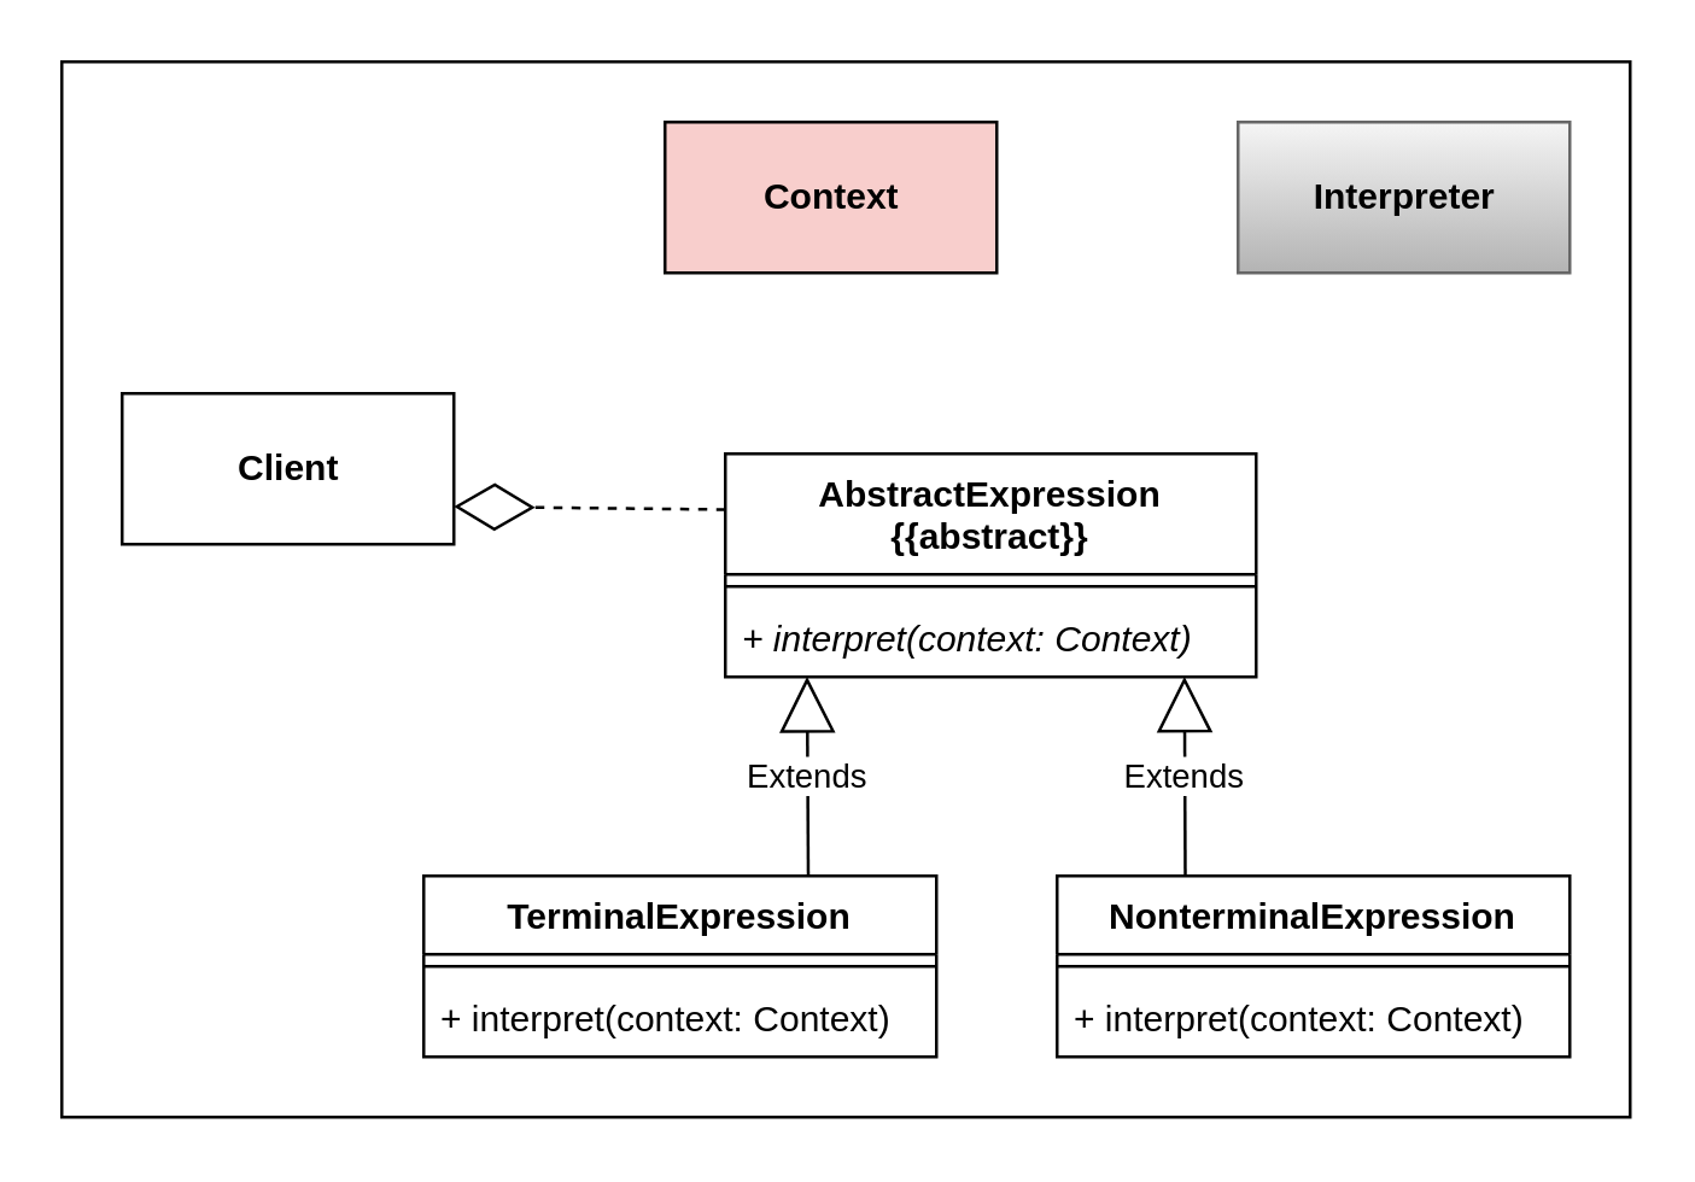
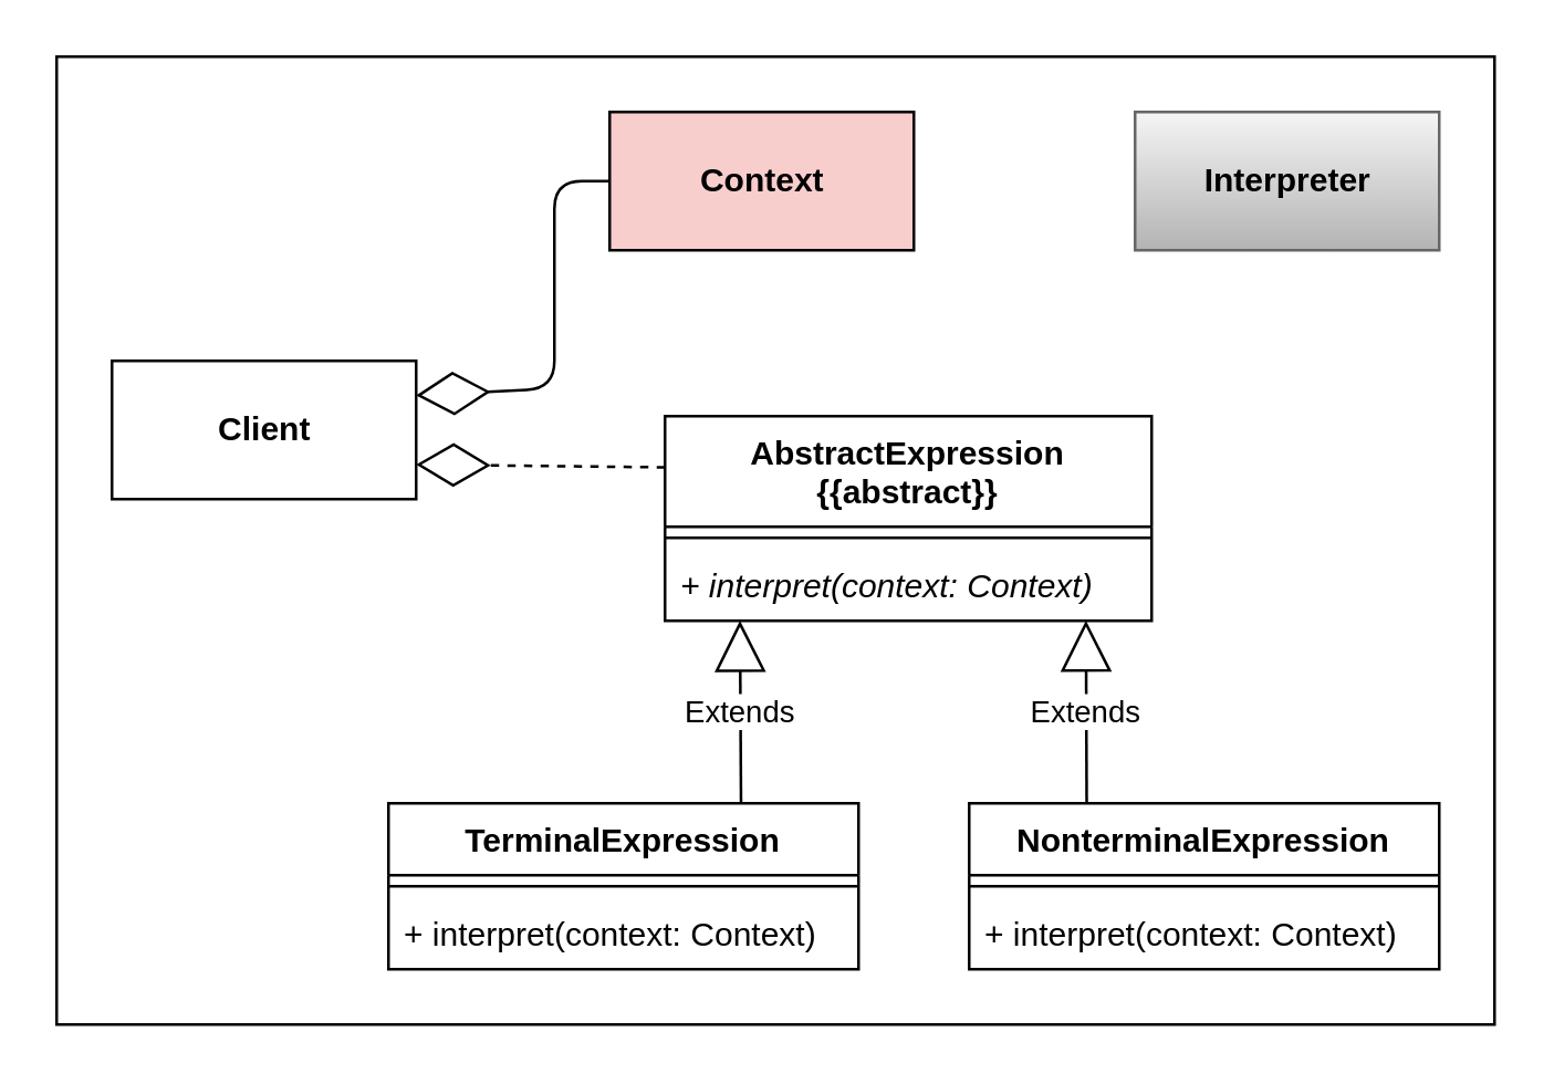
  <mxCell id="0" />
  <mxCell id="1" parent="0" />
  <mxCell id="2" value="" style="rounded=0;whiteSpace=wrap;html=1;" vertex="1" parent="1"><mxGeometry x="20" y="20" width="520" height="350" as="geometry" /></mxCell>
  <mxCell id="3" value="AbstractExpression&#10;{{abstract}}" style="swimlane;fontStyle=1;align=center;verticalAlign=top;childLayout=stackLayout;horizontal=1;startSize=40;horizontalStack=0;resizeParent=1;resizeParentMax=0;resizeLast=0;collapsible=1;marginBottom=0;" vertex="1" parent="1"><mxGeometry x="240" y="150" width="176" height="74" as="geometry" /></mxCell>
  <mxCell id="4" value="" style="line;strokeWidth=1;fillColor=none;align=left;verticalAlign=middle;spacingTop=-1;spacingLeft=3;spacingRight=3;rotatable=0;labelPosition=right;points=[];portConstraint=eastwest;" vertex="1" parent="3"><mxGeometry y="40" width="176" height="8" as="geometry" /></mxCell>
  <mxCell id="5" value="+ interpret(context: Context)" style="text;strokeColor=none;fillColor=none;align=left;verticalAlign=top;spacingLeft=4;spacingRight=4;overflow=hidden;rotatable=0;points=[[0,0.5],[1,0.5]];portConstraint=eastwest;fontStyle=2" vertex="1" parent="3"><mxGeometry y="48" width="176" height="26" as="geometry" /></mxCell>
  <mxCell id="6" value="TerminalExpression" style="swimlane;fontStyle=1;align=center;verticalAlign=top;childLayout=stackLayout;horizontal=1;startSize=26;horizontalStack=0;resizeParent=1;resizeParentMax=0;resizeLast=0;collapsible=1;marginBottom=0;" vertex="1" parent="1"><mxGeometry x="140" y="290" width="170" height="60" as="geometry" /></mxCell>
  <mxCell id="7" value="" style="line;strokeWidth=1;fillColor=none;align=left;verticalAlign=middle;spacingTop=-1;spacingLeft=3;spacingRight=3;rotatable=0;labelPosition=right;points=[];portConstraint=eastwest;" vertex="1" parent="6"><mxGeometry y="26" width="170" height="8" as="geometry" /></mxCell>
  <mxCell id="8" value="+ interpret(context: Context)" style="text;strokeColor=none;fillColor=none;align=left;verticalAlign=top;spacingLeft=4;spacingRight=4;overflow=hidden;rotatable=0;points=[[0,0.5],[1,0.5]];portConstraint=eastwest;" vertex="1" parent="6"><mxGeometry y="34" width="170" height="26" as="geometry" /></mxCell>
  <mxCell id="9" value="NonterminalExpression" style="swimlane;fontStyle=1;align=center;verticalAlign=top;childLayout=stackLayout;horizontal=1;startSize=26;horizontalStack=0;resizeParent=1;resizeParentMax=0;resizeLast=0;collapsible=1;marginBottom=0;" vertex="1" parent="1"><mxGeometry x="350" y="290" width="170" height="60" as="geometry" /></mxCell>
  <mxCell id="10" value="" style="line;strokeWidth=1;fillColor=none;align=left;verticalAlign=middle;spacingTop=-1;spacingLeft=3;spacingRight=3;rotatable=0;labelPosition=right;points=[];portConstraint=eastwest;" vertex="1" parent="9"><mxGeometry y="26" width="170" height="8" as="geometry" /></mxCell>
  <mxCell id="11" value="+ interpret(context: Context)" style="text;strokeColor=none;fillColor=none;align=left;verticalAlign=top;spacingLeft=4;spacingRight=4;overflow=hidden;rotatable=0;points=[[0,0.5],[1,0.5]];portConstraint=eastwest;" vertex="1" parent="9"><mxGeometry y="34" width="170" height="26" as="geometry" /></mxCell>
  <mxCell id="12" value="Extends" style="endArrow=block;endSize=16;endFill=0;html=1;exitX=0.75;exitY=0;exitDx=0;exitDy=0;entryX=0.154;entryY=0.997;entryDx=0;entryDy=0;entryPerimeter=0;" edge="1" parent="1" source="6" target="5"><mxGeometry width="160" relative="1" as="geometry"><mxPoint x="130" y="480" as="sourcePoint" /><mxPoint x="300" y="240" as="targetPoint" /></mxGeometry></mxCell>
  <mxCell id="13" value="Extends" style="endArrow=block;endSize=16;endFill=0;html=1;exitX=0.25;exitY=0;exitDx=0;exitDy=0;entryX=0.865;entryY=0.995;entryDx=0;entryDy=0;entryPerimeter=0;" edge="1" parent="1" source="9" target="5"><mxGeometry width="160" relative="1" as="geometry"><mxPoint x="310" y="490" as="sourcePoint" /><mxPoint x="470" y="490" as="targetPoint" /></mxGeometry></mxCell>
  <mxCell id="14" value="Client" style="html=1;fontStyle=1" vertex="1" parent="1"><mxGeometry x="40" y="130" width="110" height="50" as="geometry" /></mxCell>
  <mxCell id="15" value="Context" style="html=1;fontStyle=1;fillColor=#f8cecc;" vertex="1" parent="1"><mxGeometry x="220" y="40" width="110" height="50" as="geometry" /></mxCell>
  <mxCell id="16" value="" style="endArrow=diamondThin;endFill=0;endSize=24;html=1;entryX=1;entryY=0.75;entryDx=0;entryDy=0;exitX=0;exitY=0.25;exitDx=0;exitDy=0;dashed=1;" edge="1" parent="1" source="3" target="14"><mxGeometry width="160" relative="1" as="geometry"><mxPoint x="70" y="490" as="sourcePoint" /><mxPoint x="230" y="490" as="targetPoint" /></mxGeometry></mxCell>
+ <mxCell id="17" value="" style="endArrow=diamondThin;endFill=0;endSize=24;html=1;entryX=1;entryY=0.25;entryDx=0;entryDy=0;exitX=0;exitY=0.5;exitDx=0;exitDy=0;" edge="1" parent="1" source="15" target="14"><mxGeometry width="160" relative="1" as="geometry"><mxPoint x="-10" y="480" as="sourcePoint" /><mxPoint x="150" y="480" as="targetPoint" /><Array as="points"><mxPoint x="200" y="65" /><mxPoint x="200" y="140" /></Array></mxGeometry></mxCell>
  <mxCell id="18" value="Interpreter" style="html=1;fontStyle=1;gradientColor=#b3b3b3;fillColor=#f5f5f5;strokeColor=#666666;" vertex="1" parent="1"><mxGeometry x="410" y="40" width="110" height="50" as="geometry" /></mxCell>
